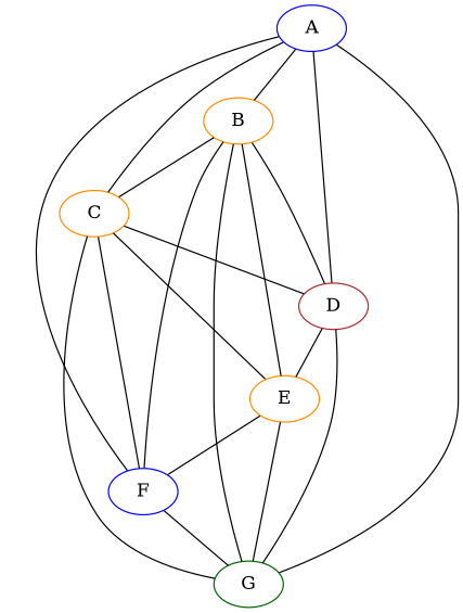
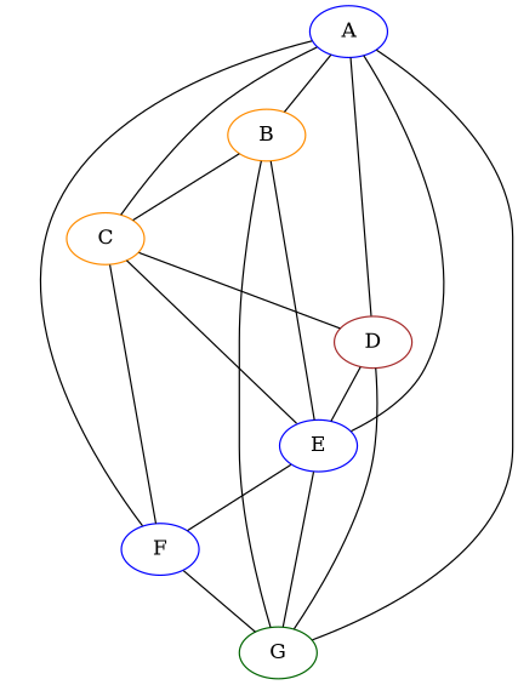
  graph {
    node [color=darkorange]
    A [color=blue]
    B
    C
    D [color=brown]
-   E
+   E [color=blue]
    F [color=blue]
    G [color=darkgreen]
    A -- B
    A -- C
    A -- D
+   A -- E
    A -- F
    A -- G
    B -- C
-   B -- D
    B -- E
-   B -- F
    B -- G
    C -- D
    C -- E
    C -- F
-   C -- G
    D -- E
    D -- G
    E -- F
    E -- G
    F -- G
  }
